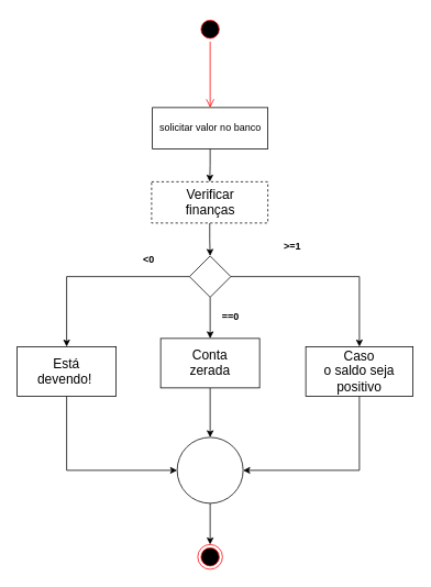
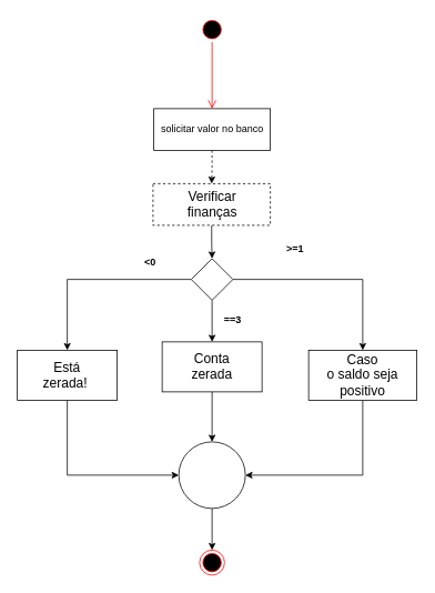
  <mxCell id="0" />
  <mxCell id="1" parent="0" />
  <mxCell id="2" value="" style="ellipse;html=1;shape=startState;fillColor=#000000;strokeColor=#ff0000;" parent="1" vertex="1"><mxGeometry x="239" y="20" width="30" height="30" as="geometry" /></mxCell>
  <mxCell id="3" value="" style="edgeStyle=orthogonalEdgeStyle;html=1;verticalAlign=bottom;endArrow=open;endSize=8;strokeColor=#ff0000;rounded=0;entryX=0.5;entryY=0;entryDx=0;entryDy=0;" parent="1" source="2" target="5" edge="1"><mxGeometry relative="1" as="geometry"><mxPoint x="254" y="110" as="targetPoint" /></mxGeometry></mxCell>
- <mxCell id="4" style="edgeStyle=orthogonalEdgeStyle;rounded=0;orthogonalLoop=1;jettySize=auto;html=1;entryX=0.5;entryY=0;entryDx=0;entryDy=0;" parent="1" source="5" target="7" edge="1"><mxGeometry relative="1" as="geometry" /></mxCell>
+ <mxCell id="4" style="edgeStyle=orthogonalEdgeStyle;rounded=0;orthogonalLoop=1;jettySize=auto;html=1;entryX=0.5;entryY=0;entryDx=0;entryDy=0;dashed=1;" parent="1" source="5" target="7" edge="1"><mxGeometry relative="1" as="geometry" /></mxCell>
  <mxCell id="5" value="solicitar valor no banco" style="html=1;" parent="1" vertex="1"><mxGeometry x="184" y="130" width="140" height="50" as="geometry" /></mxCell>
  <mxCell id="6" style="edgeStyle=orthogonalEdgeStyle;rounded=0;orthogonalLoop=1;jettySize=auto;html=1;entryX=0.5;entryY=0;entryDx=0;entryDy=0;" parent="1" source="7" target="11" edge="1"><mxGeometry relative="1" as="geometry" /></mxCell>
  <mxCell id="7" value="&lt;span style=&quot;font-size: 12.0pt ; line-height: 115% ; font-family: &amp;#34;calibri&amp;#34; , sans-serif&quot;&gt;Verificar&lt;br/&gt;finanças&lt;/span&gt;" style="html=1;dashed=1;" parent="1" vertex="1"><mxGeometry x="183" y="220" width="141" height="50" as="geometry" /></mxCell>
  <mxCell id="8" style="edgeStyle=orthogonalEdgeStyle;rounded=0;orthogonalLoop=1;jettySize=auto;html=1;entryX=0.5;entryY=0;entryDx=0;entryDy=0;" parent="1" source="11" target="13" edge="1"><mxGeometry relative="1" as="geometry" /></mxCell>
  <mxCell id="9" style="edgeStyle=orthogonalEdgeStyle;rounded=0;orthogonalLoop=1;jettySize=auto;html=1;entryX=0.5;entryY=0;entryDx=0;entryDy=0;" parent="1" source="11" target="15" edge="1"><mxGeometry relative="1" as="geometry" /></mxCell>
  <mxCell id="10" style="edgeStyle=orthogonalEdgeStyle;rounded=0;orthogonalLoop=1;jettySize=auto;html=1;entryX=0.5;entryY=0;entryDx=0;entryDy=0;" parent="1" source="11" target="17" edge="1"><mxGeometry relative="1" as="geometry" /></mxCell>
  <mxCell id="11" value="" style="rhombus;whiteSpace=wrap;html=1;" parent="1" vertex="1"><mxGeometry x="229" y="310" width="50" height="50" as="geometry" /></mxCell>
  <mxCell id="12" style="edgeStyle=orthogonalEdgeStyle;rounded=0;orthogonalLoop=1;jettySize=auto;html=1;entryX=0.5;entryY=0;entryDx=0;entryDy=0;" edge="1" parent="1" source="13" target="23"><mxGeometry relative="1" as="geometry" /></mxCell>
  <mxCell id="13" value="&lt;span style=&quot;font-size: 12.0pt ; line-height: 115% ; font-family: &amp;#34;calibri&amp;#34; , sans-serif&quot;&gt;Conta&lt;br/&gt;zerada&lt;/span&gt;" style="rounded=0;whiteSpace=wrap;html=1;" parent="1" vertex="1"><mxGeometry x="194" y="410" width="120" height="60" as="geometry" /></mxCell>
  <mxCell id="14" style="edgeStyle=orthogonalEdgeStyle;rounded=0;orthogonalLoop=1;jettySize=auto;html=1;entryX=1;entryY=0.5;entryDx=0;entryDy=0;" edge="1" parent="1" source="15" target="23"><mxGeometry relative="1" as="geometry"><Array as="points"><mxPoint x="435" y="570" /></Array></mxGeometry></mxCell>
  <mxCell id="15" value="&lt;span style=&quot;font-size: 12.0pt ; line-height: 115% ; font-family: &amp;#34;calibri&amp;#34; , sans-serif&quot;&gt;Caso&lt;br/&gt;o saldo seja positivo&lt;/span&gt;" style="rounded=0;whiteSpace=wrap;html=1;" parent="1" vertex="1"><mxGeometry x="370" y="420" width="130" height="60" as="geometry" /></mxCell>
  <mxCell id="16" style="edgeStyle=orthogonalEdgeStyle;rounded=0;orthogonalLoop=1;jettySize=auto;html=1;entryX=0;entryY=0.5;entryDx=0;entryDy=0;" edge="1" parent="1" source="17" target="23"><mxGeometry relative="1" as="geometry"><Array as="points"><mxPoint x="80" y="570" /></Array></mxGeometry></mxCell>
- <mxCell id="17" value="&lt;span style=&quot;font-size: 12.0pt ; line-height: 115% ; font-family: &amp;#34;calibri&amp;#34; , sans-serif&quot;&gt;Está&lt;br/&gt;devendo!&amp;nbsp;&lt;/span&gt;" style="rounded=0;whiteSpace=wrap;html=1;" parent="1" vertex="1"><mxGeometry x="20" y="420" width="120" height="60" as="geometry" /></mxCell>
- <mxCell id="18" value="==0" style="text;align=center;fontStyle=1;verticalAlign=middle;spacingLeft=3;spacingRight=3;strokeColor=none;rotatable=0;points=[[0,0.5],[1,0.5]];portConstraint=eastwest;" parent="1" vertex="1"><mxGeometry x="239" y="370" width="80" height="26" as="geometry" /></mxCell>
+ <mxCell id="17" value="&lt;span style=&quot;font-size: 12.0pt ; line-height: 115% ; font-family: &amp;#34;calibri&amp;#34; , sans-serif&quot;&gt;Está&lt;br/&gt;zerada!&amp;nbsp;&lt;/span&gt;" style="rounded=0;whiteSpace=wrap;html=1;" parent="1" vertex="1"><mxGeometry x="20" y="420" width="120" height="60" as="geometry" /></mxCell>
+ <mxCell id="18" value="==3" style="text;align=center;fontStyle=1;verticalAlign=middle;spacingLeft=3;spacingRight=3;strokeColor=none;rotatable=0;points=[[0,0.5],[1,0.5]];portConstraint=eastwest;" parent="1" vertex="1"><mxGeometry x="239" y="370" width="80" height="26" as="geometry" /></mxCell>
  <mxCell id="19" value="&lt;0" style="text;align=center;fontStyle=1;verticalAlign=middle;spacingLeft=3;spacingRight=3;strokeColor=none;rotatable=0;points=[[0,0.5],[1,0.5]];portConstraint=eastwest;" parent="1" vertex="1"><mxGeometry x="140" y="300" width="80" height="26" as="geometry" /></mxCell>
  <mxCell id="20" value="&gt;=1" style="text;align=center;fontStyle=1;verticalAlign=middle;spacingLeft=3;spacingRight=3;strokeColor=none;rotatable=0;points=[[0,0.5],[1,0.5]];portConstraint=eastwest;" parent="1" vertex="1"><mxGeometry x="314" y="285" width="80" height="26" as="geometry" /></mxCell>
  <mxCell id="21" value="" style="ellipse;html=1;shape=endState;fillColor=#000000;strokeColor=#ff0000;" parent="1" vertex="1"><mxGeometry x="239" y="660" width="30" height="30" as="geometry" /></mxCell>
  <mxCell id="22" style="edgeStyle=orthogonalEdgeStyle;rounded=0;orthogonalLoop=1;jettySize=auto;html=1;entryX=0.5;entryY=0;entryDx=0;entryDy=0;" edge="1" parent="1" source="23" target="21"><mxGeometry relative="1" as="geometry" /></mxCell>
  <mxCell id="23" value="" style="ellipse;whiteSpace=wrap;html=1;aspect=fixed;" vertex="1" parent="1"><mxGeometry x="214" y="530" width="80" height="80" as="geometry" /></mxCell>
